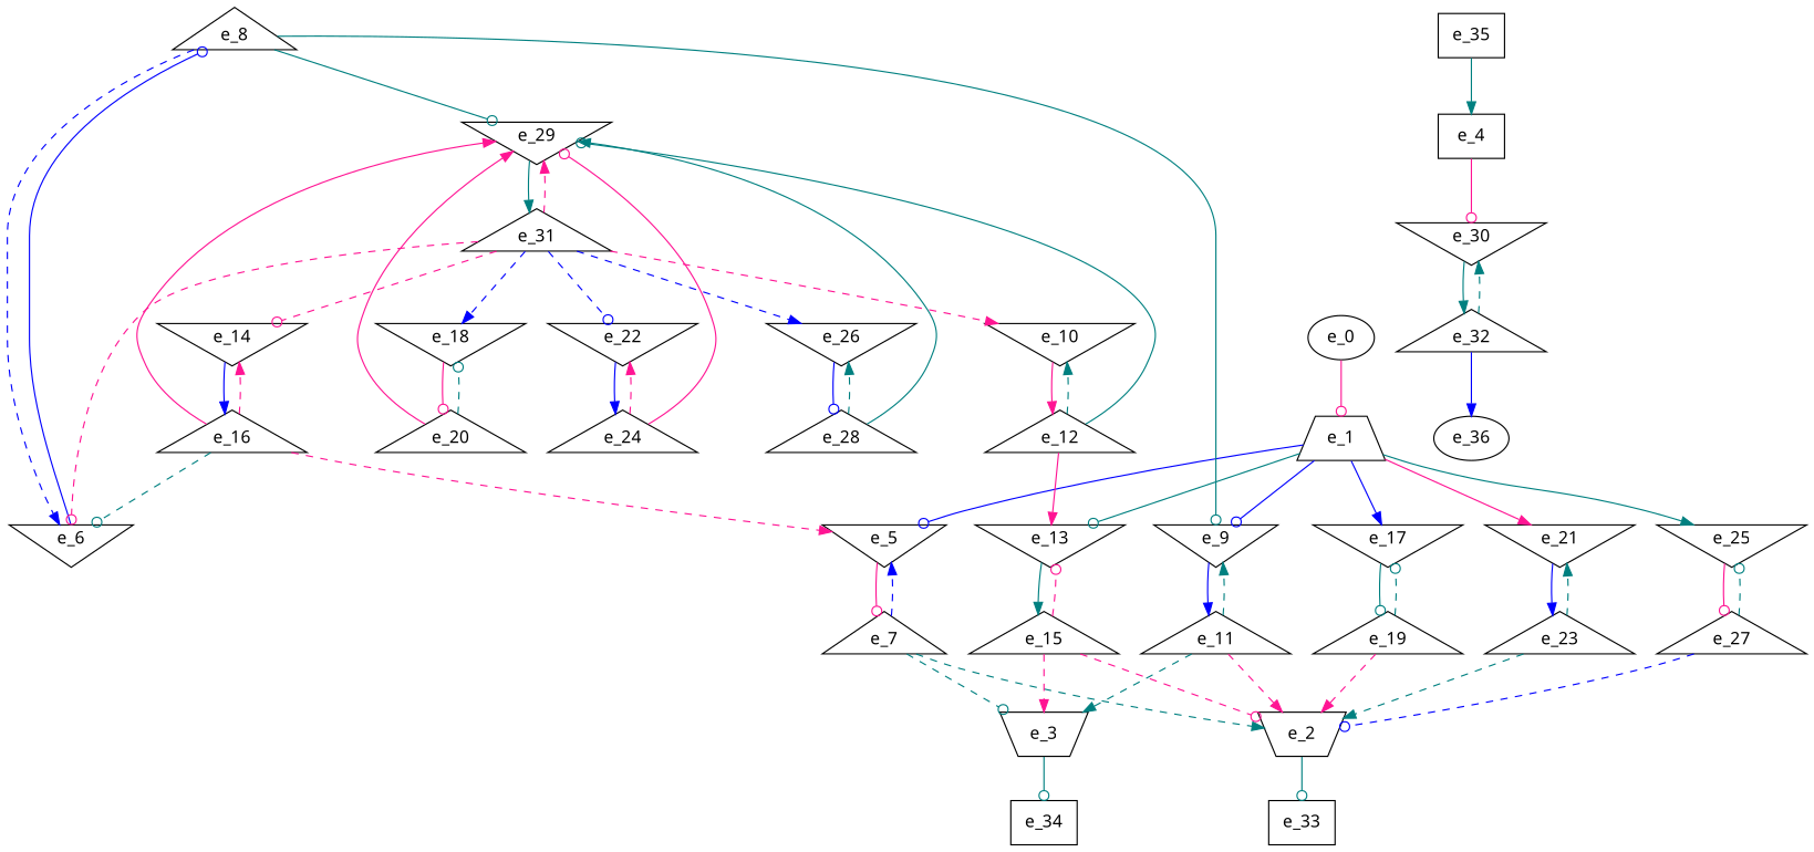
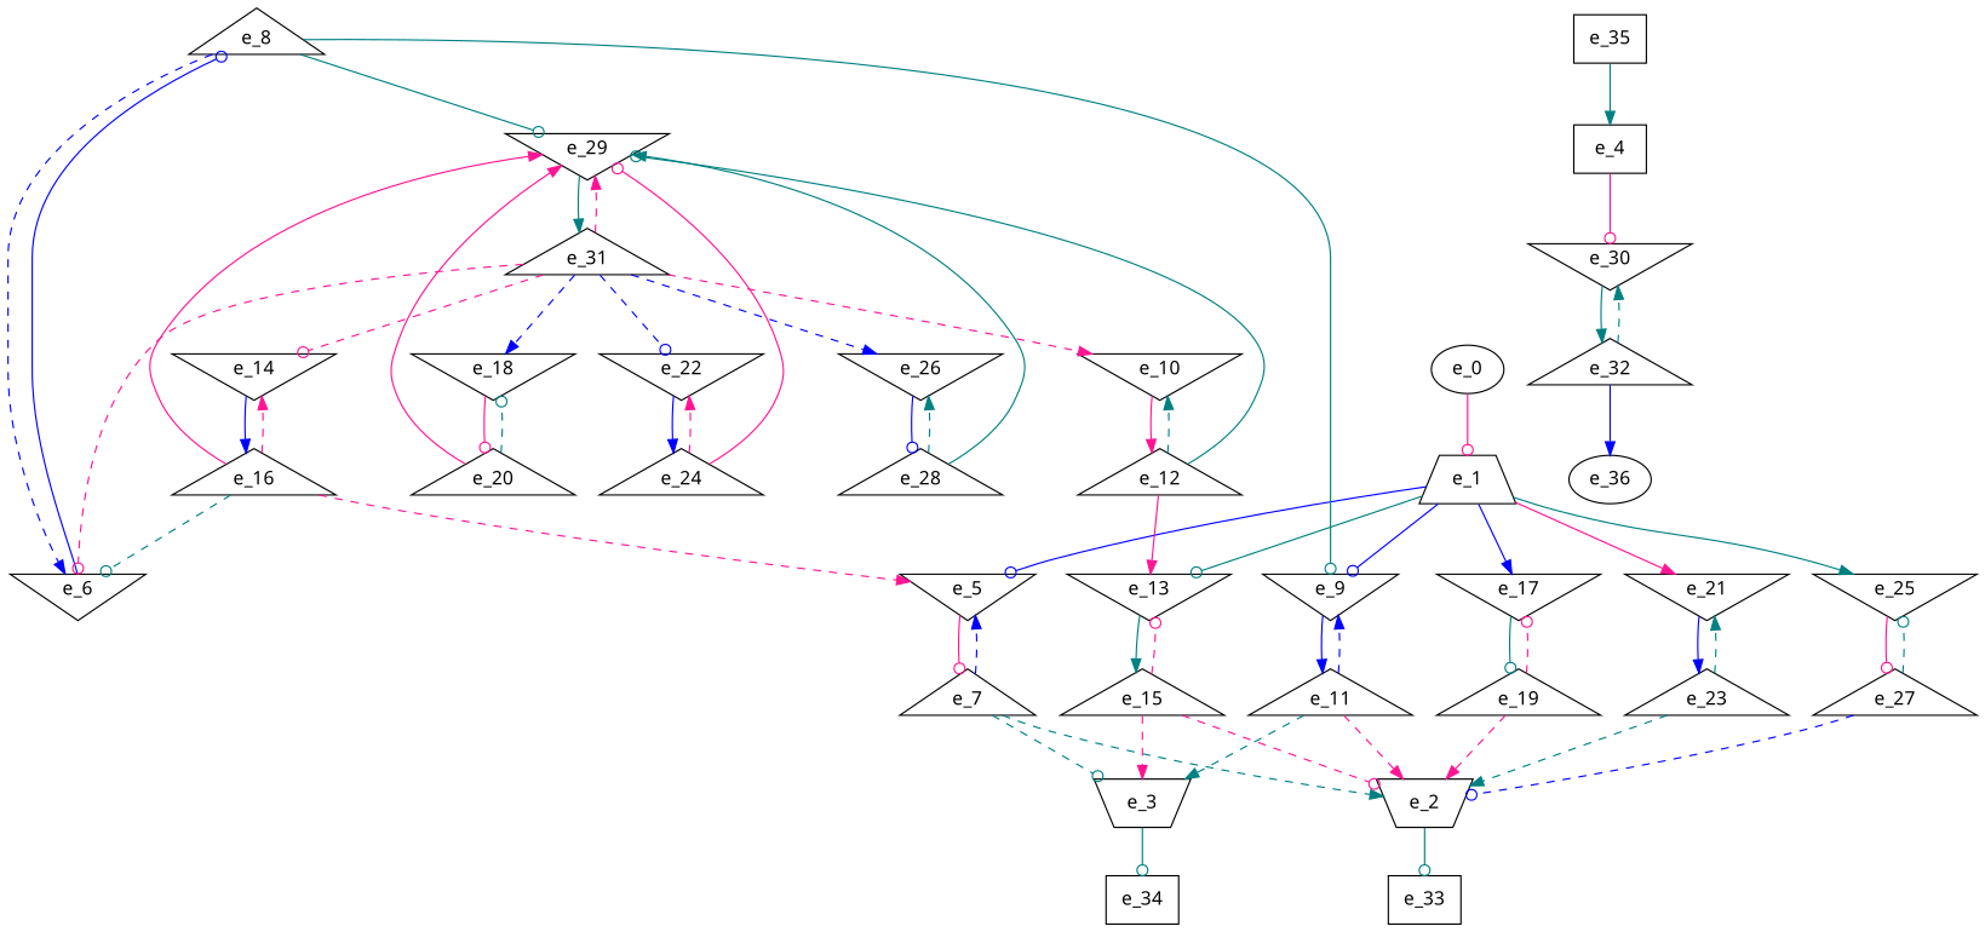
  digraph {
    fontname="Noto Sans"
    node [fontname="Noto Sans" shape=invtriangle]
    edge [arrowhead=normal color=teal fontname="Noto Sans"]
    e_1 [shape=trapezium]
    e_5
    e_9
    e_13
    e_17
    e_21
    e_25
    e_0 [shape=""]
    e_7 [shape=triangle]
    e_11 [shape=triangle]
    e_15 [shape=triangle]
    e_19 [shape=triangle]
    e_23 [shape=triangle]
    e_27 [shape=triangle]
    e_2 [shape=invtrapezium]
    e_33 [shape=dot]
    e_3 [shape=invtrapezium]
    e_34 [shape=dot]
    e_4 [shape=dot]
    e_30
    e_32 [shape=triangle]
    e_8 [shape=triangle]
    e_6
    e_29
    e_31 [shape=triangle]
    e_12 [shape=triangle]
    e_10
    e_16 [shape=triangle]
    e_14
    e_20 [shape=triangle]
    e_18
    e_24 [shape=triangle]
    e_22
    e_28 [shape=triangle]
    e_26
    e_36 [shape=""]
    e_35 [shape=dot]
    e_1 -> e_5 [arrowhead=odot color=blue]
    e_1 -> e_9 [arrowhead=odot color=blue]
    e_1 -> e_13 [arrowhead=odot]
    e_1 -> e_17 [color=blue]
    e_1 -> e_21 [color=deeppink]
    e_1 -> e_25
    e_5 -> e_7 [arrowhead=odot color=deeppink]
    e_9 -> e_11 [color=blue]
    e_13 -> e_15
    e_17 -> e_19 [arrowhead=odot]
    e_21 -> e_23 [color=blue]
    e_25 -> e_27 [arrowhead=odot color=deeppink]
    e_0 -> e_1 [arrowhead=odot color=deeppink]
    e_7 -> e_5 [color=blue style=dashed]
    e_7 -> e_2 [style=dashed]
    e_7 -> e_3 [arrowhead=odot style=dashed]
-   e_11 -> e_9 [style=dashed]
+   e_11 -> e_9 [color=blue style=dashed]
    e_11 -> e_2 [color=deeppink style=dashed]
    e_11 -> e_3 [style=dashed]
    e_15 -> e_13 [arrowhead=odot color=deeppink style=dashed]
    e_15 -> e_2 [arrowhead=odot color=deeppink style=dashed]
    e_15 -> e_3 [color=deeppink style=dashed]
-   e_19 -> e_17 [arrowhead=odot style=dashed]
+   e_19 -> e_17 [arrowhead=odot color=deeppink style=dashed]
    e_19 -> e_2 [color=deeppink style=dashed]
    e_23 -> e_21 [style=dashed]
    e_23 -> e_2 [style=dashed]
    e_27 -> e_25 [arrowhead=odot style=dashed]
    e_27 -> e_2 [arrowhead=odot color=blue style=dashed]
    e_2 -> e_33 [arrowhead=odot]
    e_3 -> e_34 [arrowhead=odot]
    e_4 -> e_30 [arrowhead=odot color=deeppink]
    e_30 -> e_32
    e_32 -> e_30 [style=dashed]
    e_32 -> e_36 [color=blue]
    e_8 -> e_9 [arrowhead=odot]
    e_8 -> e_6 [color=blue style=dashed]
    e_8 -> e_29 [arrowhead=odot]
    e_6 -> e_8 [arrowhead=odot color=blue]
    e_29 -> e_31
    e_31 -> e_6 [arrowhead=odot color=deeppink style=dashed]
    e_31 -> e_29 [color=deeppink style=dashed]
    e_31 -> e_10 [color=deeppink style=dashed]
    e_31 -> e_14 [arrowhead=odot color=deeppink style=dashed]
    e_31 -> e_18 [color=blue style=dashed]
    e_31 -> e_22 [arrowhead=odot color=blue style=dashed]
    e_31 -> e_26 [color=blue style=dashed]
    e_12 -> e_13 [color=deeppink]
    e_12 -> e_29 [arrowhead=odot]
    e_12 -> e_10 [style=dashed]
    e_10 -> e_12 [color=deeppink]
    e_16 -> e_5 [color=deeppink style=dashed]
    e_16 -> e_6 [arrowhead=odot style=dashed]
    e_16 -> e_29 [color=deeppink]
    e_16 -> e_14 [color=deeppink style=dashed]
    e_14 -> e_16 [color=blue]
    e_20 -> e_29 [color=deeppink]
    e_20 -> e_18 [arrowhead=odot style=dashed]
    e_18 -> e_20 [arrowhead=odot color=deeppink]
    e_24 -> e_29 [arrowhead=odot color=deeppink]
    e_24 -> e_22 [color=deeppink style=dashed]
    e_22 -> e_24 [color=blue]
    e_28 -> e_29
    e_28 -> e_26 [style=dashed]
    e_26 -> e_28 [arrowhead=odot color=blue]
    e_35 -> e_4
  }
